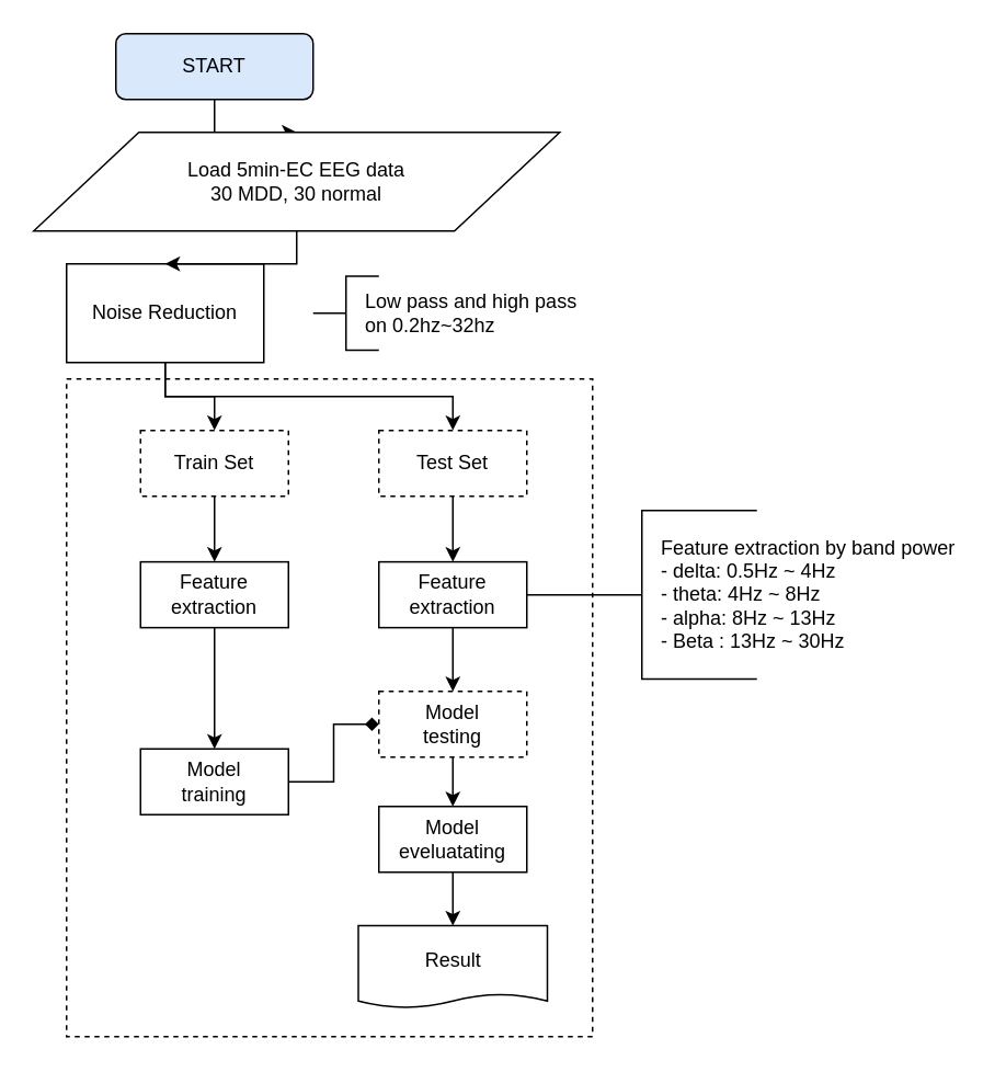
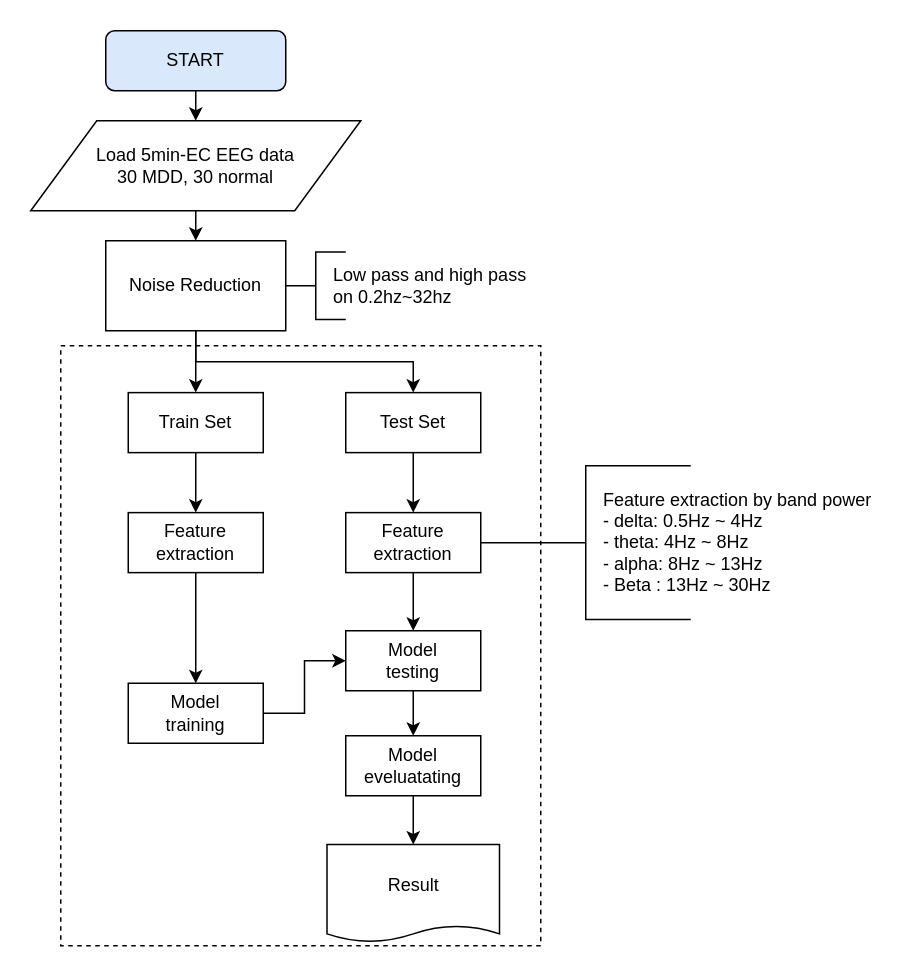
  <mxCell id="0" />
  <mxCell id="1" parent="0" />
  <mxCell id="2" value="" style="rounded=0;whiteSpace=wrap;html=1;dashed=1;" vertex="1" parent="1"><mxGeometry x="40" y="230" width="320" height="400" as="geometry" /></mxCell>
  <mxCell id="3" style="edgeStyle=orthogonalEdgeStyle;rounded=0;orthogonalLoop=1;jettySize=auto;html=1;exitX=0.5;exitY=1;exitDx=0;exitDy=0;entryX=0.5;entryY=0;entryDx=0;entryDy=0;" edge="1" parent="1" source="4" target="9"><mxGeometry relative="1" as="geometry" /></mxCell>
  <mxCell id="4" value="START" style="rounded=1;whiteSpace=wrap;html=1;fontSize=12;glass=0;strokeWidth=1;shadow=0;fillColor=#dae8fc;" vertex="1" parent="1"><mxGeometry x="70" y="20" width="120" height="40" as="geometry" /></mxCell>
  <mxCell id="5" style="edgeStyle=orthogonalEdgeStyle;rounded=0;orthogonalLoop=1;jettySize=auto;html=1;exitX=0.5;exitY=1;exitDx=0;exitDy=0;" edge="1" parent="1" source="7" target="13"><mxGeometry relative="1" as="geometry" /></mxCell>
  <mxCell id="6" style="edgeStyle=orthogonalEdgeStyle;rounded=0;orthogonalLoop=1;jettySize=auto;html=1;exitX=0.5;exitY=1;exitDx=0;exitDy=0;entryX=0.5;entryY=0;entryDx=0;entryDy=0;" edge="1" parent="1" source="7" target="15"><mxGeometry relative="1" as="geometry" /></mxCell>
- <mxCell id="7" value="Noise Reduction" style="rounded=0;whiteSpace=wrap;html=1;" vertex="1" parent="1"><mxGeometry x="40" y="160" width="120" height="60" as="geometry" /></mxCell>
+ <mxCell id="7" value="Noise Reduction" style="rounded=0;whiteSpace=wrap;html=1;" vertex="1" parent="1"><mxGeometry x="70" y="160" width="120" height="60" as="geometry" /></mxCell>
  <mxCell id="8" style="edgeStyle=orthogonalEdgeStyle;rounded=0;orthogonalLoop=1;jettySize=auto;html=1;exitX=0.5;exitY=1;exitDx=0;exitDy=0;entryX=0.5;entryY=0;entryDx=0;entryDy=0;" edge="1" parent="1" source="9" target="7"><mxGeometry relative="1" as="geometry" /></mxCell>
- <mxCell id="9" value="Load 5min-EC EEG data&lt;br&gt;30 MDD, 30 normal" style="shape=parallelogram;perimeter=parallelogramPerimeter;whiteSpace=wrap;html=1;" vertex="1" parent="1"><mxGeometry x="20" y="80" width="320" height="60" as="geometry" /></mxCell>
+ <mxCell id="9" value="Load 5min-EC EEG data&lt;br&gt;30 MDD, 30 normal" style="shape=parallelogram;perimeter=parallelogramPerimeter;whiteSpace=wrap;html=1;" vertex="1" parent="1"><mxGeometry x="20" y="80" width="220" height="60" as="geometry" /></mxCell>
  <mxCell id="10" style="edgeStyle=orthogonalEdgeStyle;rounded=0;orthogonalLoop=1;jettySize=auto;html=1;exitX=0.5;exitY=1;exitDx=0;exitDy=0;entryX=0.5;entryY=0;entryDx=0;entryDy=0;" edge="1" parent="1" source="11" target="17"><mxGeometry relative="1" as="geometry" /></mxCell>
  <mxCell id="11" value="Feature extraction" style="rounded=0;whiteSpace=wrap;html=1;" vertex="1" parent="1"><mxGeometry x="85" y="341.25" width="90" height="40" as="geometry" /></mxCell>
  <mxCell id="12" style="edgeStyle=orthogonalEdgeStyle;rounded=0;orthogonalLoop=1;jettySize=auto;html=1;exitX=0.5;exitY=1;exitDx=0;exitDy=0;entryX=0.5;entryY=0;entryDx=0;entryDy=0;" edge="1" parent="1" source="13" target="11"><mxGeometry relative="1" as="geometry" /></mxCell>
- <mxCell id="13" value="Train Set" style="rounded=0;whiteSpace=wrap;html=1;dashed=1;" vertex="1" parent="1"><mxGeometry x="85" y="261.25" width="90" height="40" as="geometry" /></mxCell>
+ <mxCell id="13" value="Train Set" style="rounded=0;whiteSpace=wrap;html=1;" vertex="1" parent="1"><mxGeometry x="85" y="261.25" width="90" height="40" as="geometry" /></mxCell>
  <mxCell id="14" style="edgeStyle=orthogonalEdgeStyle;rounded=0;orthogonalLoop=1;jettySize=auto;html=1;exitX=0.5;exitY=1;exitDx=0;exitDy=0;entryX=0.5;entryY=0;entryDx=0;entryDy=0;" edge="1" parent="1" source="15" target="27"><mxGeometry relative="1" as="geometry" /></mxCell>
- <mxCell id="15" value="Test Set" style="rounded=0;whiteSpace=wrap;html=1;dashed=1;" vertex="1" parent="1"><mxGeometry x="230" y="261.25" width="90" height="40" as="geometry" /></mxCell>
- <mxCell id="16" style="edgeStyle=orthogonalEdgeStyle;rounded=0;orthogonalLoop=1;jettySize=auto;html=1;exitX=1;exitY=0.5;exitDx=0;exitDy=0;entryX=0;entryY=0.5;entryDx=0;entryDy=0;endArrow=diamond;" edge="1" parent="1" source="17" target="19"><mxGeometry relative="1" as="geometry" /></mxCell>
+ <mxCell id="15" value="Test Set" style="rounded=0;whiteSpace=wrap;html=1;" vertex="1" parent="1"><mxGeometry x="230" y="261.25" width="90" height="40" as="geometry" /></mxCell>
+ <mxCell id="16" style="edgeStyle=orthogonalEdgeStyle;rounded=0;orthogonalLoop=1;jettySize=auto;html=1;exitX=1;exitY=0.5;exitDx=0;exitDy=0;entryX=0;entryY=0.5;entryDx=0;entryDy=0;" edge="1" parent="1" source="17" target="19"><mxGeometry relative="1" as="geometry" /></mxCell>
  <mxCell id="17" value="Model&lt;br&gt;training" style="rounded=0;whiteSpace=wrap;html=1;" vertex="1" parent="1"><mxGeometry x="85" y="455" width="90" height="40" as="geometry" /></mxCell>
  <mxCell id="18" style="edgeStyle=orthogonalEdgeStyle;rounded=0;orthogonalLoop=1;jettySize=auto;html=1;exitX=0.5;exitY=1;exitDx=0;exitDy=0;entryX=0.5;entryY=0;entryDx=0;entryDy=0;" edge="1" parent="1" source="19" target="21"><mxGeometry relative="1" as="geometry" /></mxCell>
- <mxCell id="19" value="Model&lt;br&gt;testing" style="rounded=0;whiteSpace=wrap;html=1;dashed=1;" vertex="1" parent="1"><mxGeometry x="230" y="420" width="90" height="40" as="geometry" /></mxCell>
+ <mxCell id="19" value="Model&lt;br&gt;testing" style="rounded=0;whiteSpace=wrap;html=1;" vertex="1" parent="1"><mxGeometry x="230" y="420" width="90" height="40" as="geometry" /></mxCell>
  <mxCell id="20" style="edgeStyle=orthogonalEdgeStyle;rounded=0;orthogonalLoop=1;jettySize=auto;html=1;exitX=0.5;exitY=1;exitDx=0;exitDy=0;entryX=0.5;entryY=0;entryDx=0;entryDy=0;" edge="1" parent="1" source="21" target="22"><mxGeometry relative="1" as="geometry" /></mxCell>
  <mxCell id="21" value="Model&lt;br&gt;eveluatating" style="rounded=0;whiteSpace=wrap;html=1;" vertex="1" parent="1"><mxGeometry x="230" y="490" width="90" height="40" as="geometry" /></mxCell>
- <mxCell id="22" value="Result" style="shape=document;whiteSpace=wrap;html=1;boundedLbl=1;size=0.167;" vertex="1" parent="1"><mxGeometry x="217.5" y="562.5" width="115" height="50" as="geometry" /></mxCell>
+ <mxCell id="22" value="Result" style="shape=document;whiteSpace=wrap;html=1;boundedLbl=1;size=0.167;" vertex="1" parent="1"><mxGeometry x="217.5" y="562.5" width="115" height="65" as="geometry" /></mxCell>
  <mxCell id="23" value="" style="strokeWidth=1;html=1;shape=mxgraph.flowchart.annotation_2;align=left;labelPosition=right;pointerEvents=1;" vertex="1" parent="1"><mxGeometry x="190" y="167.5" width="40" height="45" as="geometry" /></mxCell>
  <mxCell id="24" value="Low pass and high pass &lt;br&gt;on 0.2hz~32hz" style="text;html=1;align=left;verticalAlign=middle;resizable=0;points=[];autosize=1;" vertex="1" parent="1"><mxGeometry x="220" y="175" width="140" height="30" as="geometry" /></mxCell>
  <mxCell id="25" value="Feature extraction by band power&lt;br&gt;- delta: 0.5Hz ~ 4Hz&lt;br&gt;- theta: 4Hz ~ 8Hz&lt;br&gt;- alpha: 8Hz ~ 13Hz&lt;br&gt;- Beta : 13Hz ~ 30Hz" style="text;html=1;align=left;verticalAlign=middle;resizable=0;points=[];autosize=1;" vertex="1" parent="1"><mxGeometry x="400" y="321.25" width="190" height="80" as="geometry" /></mxCell>
  <mxCell id="26" style="edgeStyle=orthogonalEdgeStyle;rounded=0;orthogonalLoop=1;jettySize=auto;html=1;exitX=0.5;exitY=1;exitDx=0;exitDy=0;entryX=0.5;entryY=0;entryDx=0;entryDy=0;" edge="1" parent="1" source="27" target="19"><mxGeometry relative="1" as="geometry" /></mxCell>
  <mxCell id="27" value="Feature extraction" style="rounded=0;whiteSpace=wrap;html=1;" vertex="1" parent="1"><mxGeometry x="230" y="341.25" width="90" height="40" as="geometry" /></mxCell>
  <mxCell id="28" value="" style="strokeWidth=1;html=1;shape=mxgraph.flowchart.annotation_2;align=left;labelPosition=right;pointerEvents=1;" vertex="1" parent="1"><mxGeometry x="320" y="310" width="140" height="102.5" as="geometry" /></mxCell>
